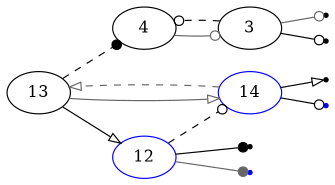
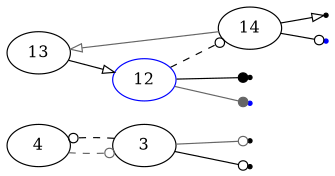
  digraph {
    rankdir=LR
    node [color=black shape=point]
    edge [arrowhead=odot color=black]
    4 [shape=""]
    3 [shape=""]
    null4
    null5
    13 [shape=""]
    12 [color=blue shape=""]
-   14 [color=blue shape=""]
+   14 [shape=""]
    null2
    null3 [color=blue]
    null0
    null1 [color=blue]
-   4 -> 3 [color=gray40]
+   4 -> 3 [color=gray40 style=dashed]
    3 -> 4 [style=dashed]
    3 -> null4 [color=gray40]
    3 -> null5
-   13 -> 4 [arrowhead=dot style=dashed]
    13 -> 12 [arrowhead=onormal]
-   13 -> 14 [arrowhead=onormal color=gray40]
    12 -> 14 [style=dashed]
    12 -> null2 [arrowhead=dot]
    12 -> null3 [arrowhead=dot color=gray40]
-   14 -> 13 [arrowhead=onormal color=gray40 style=dashed]
+   14 -> 13 [arrowhead=onormal color=gray40 style=solid]
    14 -> null0 [arrowhead=onormal]
    14 -> null1
  }
